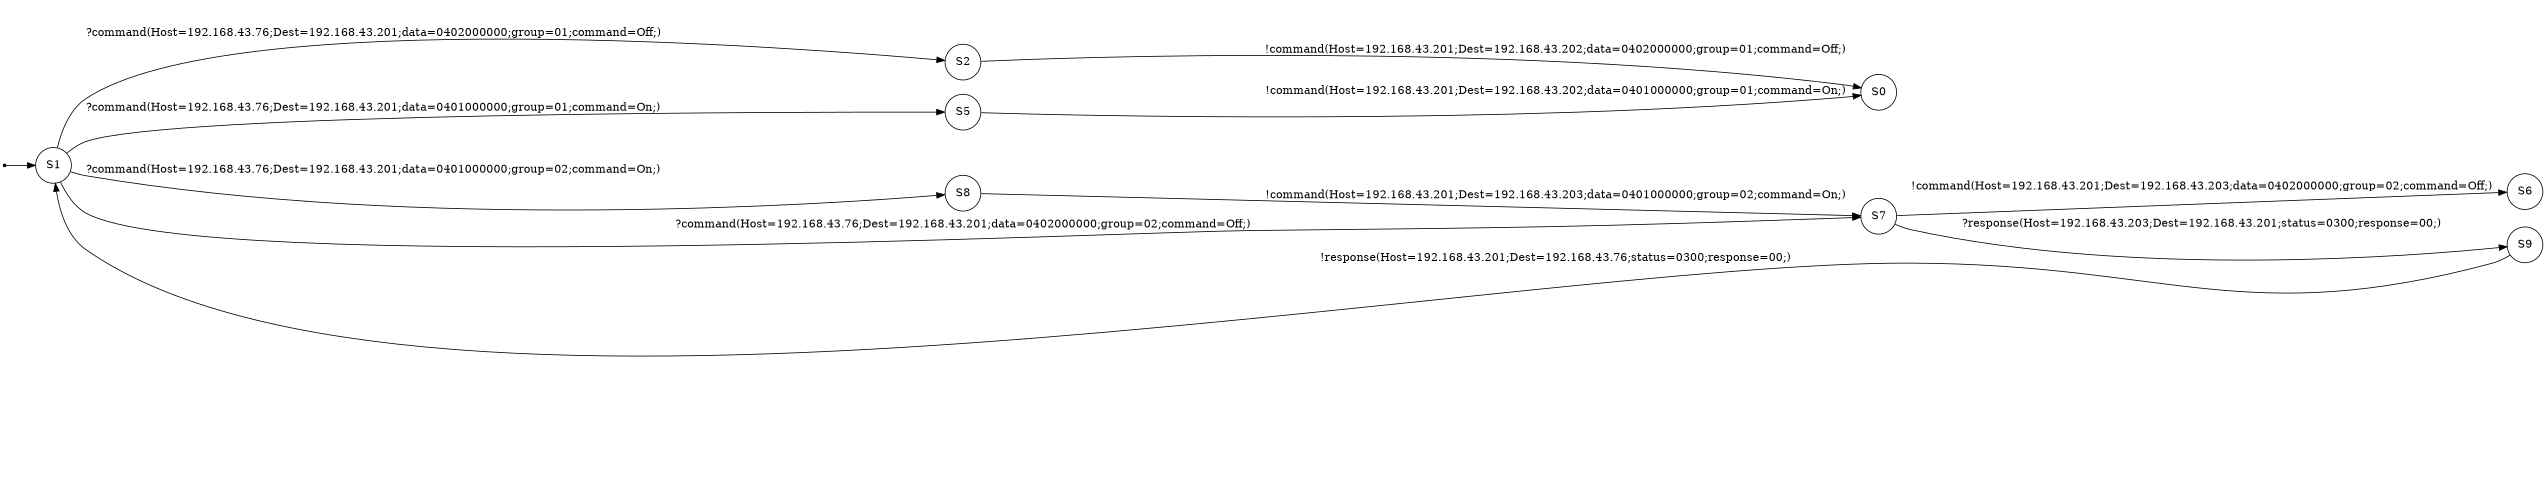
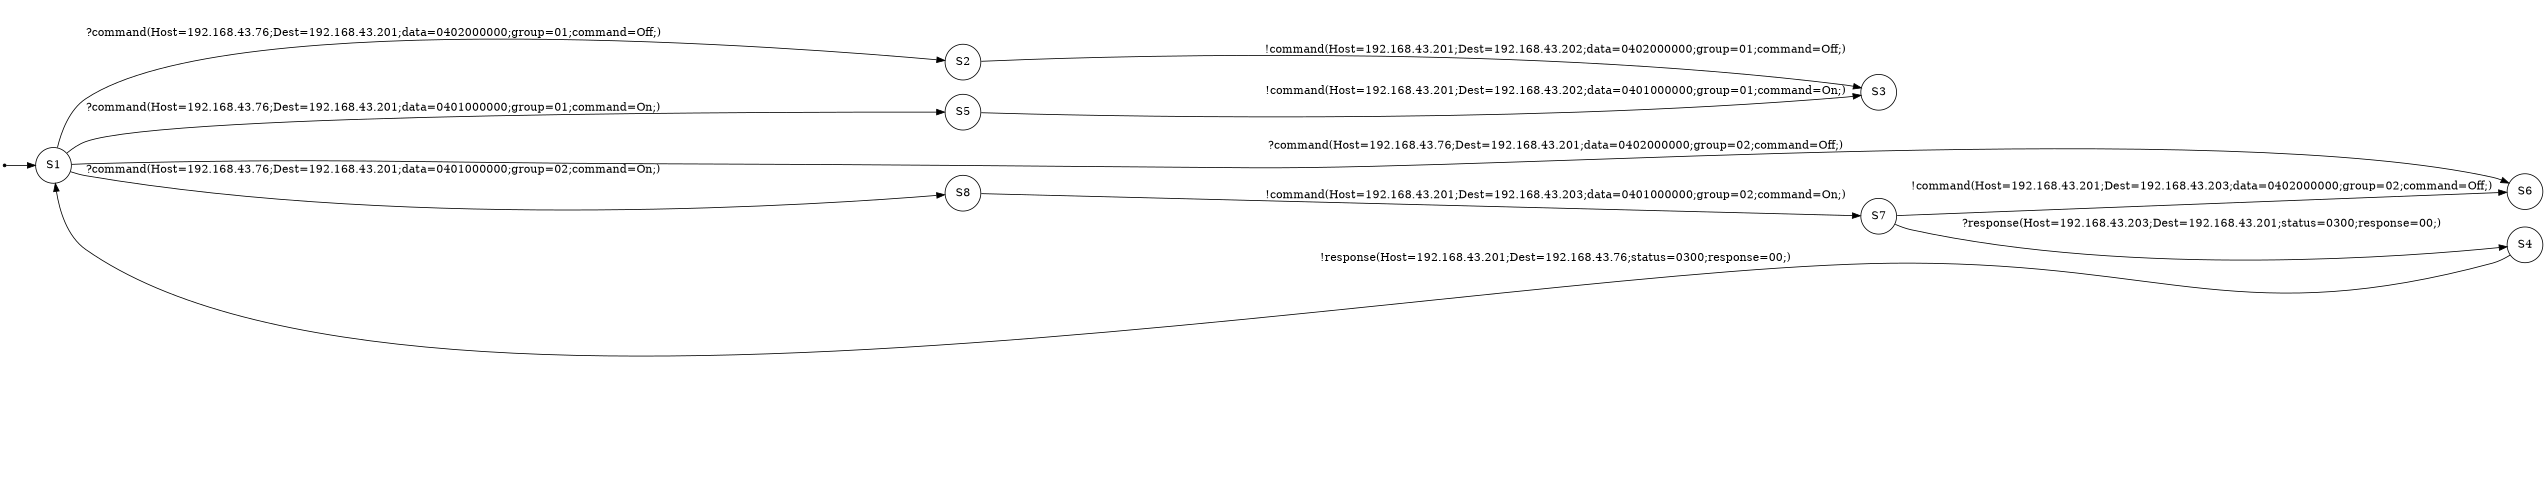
  digraph {
    rankdir=LR
    node [shape=circle]
    S00 [shape=point]
    n2 [label=S1]
    n3 [label=S2]
    n4 [label=S5]
    n5 [label=S6]
    n6 [label=S8]
-   n7 [label=S0]
+   n7 [label=S3]
    n8 [label=S7]
-   n9 [label=S9]
+   n9 [label=S4]
    S00 -> n2
    n2 -> n3 [label="?command(Host=192.168.43.76;Dest=192.168.43.201;data=0402000000;group=01;command=Off;)"]
    n2 -> n4 [label="?command(Host=192.168.43.76;Dest=192.168.43.201;data=0401000000;group=01;command=On;)"]
-   n2 -> n8 [label="?command(Host=192.168.43.76;Dest=192.168.43.201;data=0402000000;group=02;command=Off;)"]
+   n2 -> n5 [label="?command(Host=192.168.43.76;Dest=192.168.43.201;data=0402000000;group=02;command=Off;)"]
    n2 -> n6 [label="?command(Host=192.168.43.76;Dest=192.168.43.201;data=0401000000;group=02;command=On;)"]
    n3 -> n7 [label="!command(Host=192.168.43.201;Dest=192.168.43.202;data=0402000000;group=01;command=Off;)"]
    n4 -> n7 [label="!command(Host=192.168.43.201;Dest=192.168.43.202;data=0401000000;group=01;command=On;)"]
    n6 -> n8 [label="!command(Host=192.168.43.201;Dest=192.168.43.203;data=0401000000;group=02;command=On;)"]
    n8 -> n5 [label="!command(Host=192.168.43.201;Dest=192.168.43.203;data=0402000000;group=02;command=Off;)"]
    n8 -> n9 [label="?response(Host=192.168.43.203;Dest=192.168.43.201;status=0300;response=00;)"]
    n9 -> n2 [label="!response(Host=192.168.43.201;Dest=192.168.43.76;status=0300;response=00;)"]
  }
